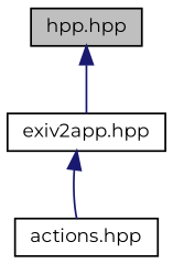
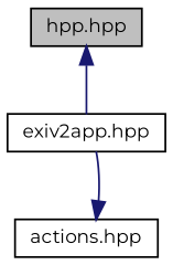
  digraph {
    fontname=Montserrat
    node [color=black fillcolor=white fontname=Montserrat fontsize=10 shape=record style=filled]
    edge [color=midnightblue dir=back fontname=Montserrat fontsize=10 labelfontname=FreeSans labelfontsize=10 style=solid]
    n1 [fillcolor=grey75 fontcolor=black height=0.2 label="hpp.hpp" width=0.4]
    n2 [height=0.2 label="exiv2app.hpp" width=0.4]
    n3 [height=0.2 label="actions.hpp" width=0.4]
    n1 -> n2
-   n2 -> n3
+   n3 -> n2
  }
